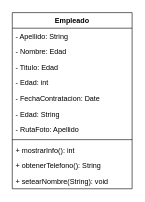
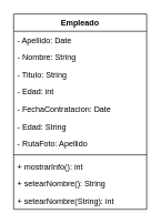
  <mxCell id="0" />
  <mxCell id="1" parent="0" />
  <mxCell id="2" value="Empleado" style="swimlane;fontStyle=1;align=center;verticalAlign=top;childLayout=stackLayout;horizontal=1;startSize=26;horizontalStack=0;resizeParent=1;resizeParentMax=0;resizeLast=0;collapsible=1;marginBottom=0;" vertex="1" parent="1"><mxGeometry x="20" y="20" width="200" height="294" as="geometry" /></mxCell>
- <mxCell id="3" value="- Apellido: String" style="text;strokeColor=none;fillColor=none;align=left;verticalAlign=top;spacingLeft=4;spacingRight=4;overflow=hidden;rotatable=0;points=[[0,0.5],[1,0.5]];portConstraint=eastwest;" vertex="1" parent="2"><mxGeometry y="26" width="200" height="26" as="geometry" /></mxCell>
- <mxCell id="4" value="- Nombre: Edad" style="text;strokeColor=none;fillColor=none;align=left;verticalAlign=top;spacingLeft=4;spacingRight=4;overflow=hidden;rotatable=0;points=[[0,0.5],[1,0.5]];portConstraint=eastwest;" vertex="1" parent="2"><mxGeometry y="52" width="200" height="26" as="geometry" /></mxCell>
- <mxCell id="5" value="- Titulo: Edad" style="text;strokeColor=none;fillColor=none;align=left;verticalAlign=top;spacingLeft=4;spacingRight=4;overflow=hidden;rotatable=0;points=[[0,0.5],[1,0.5]];portConstraint=eastwest;" vertex="1" parent="2"><mxGeometry y="78" width="200" height="26" as="geometry" /></mxCell>
+ <mxCell id="3" value="- Apellido: Date" style="text;strokeColor=none;fillColor=none;align=left;verticalAlign=top;spacingLeft=4;spacingRight=4;overflow=hidden;rotatable=0;points=[[0,0.5],[1,0.5]];portConstraint=eastwest;" vertex="1" parent="2"><mxGeometry y="26" width="200" height="26" as="geometry" /></mxCell>
+ <mxCell id="4" value="- Nombre: String" style="text;strokeColor=none;fillColor=none;align=left;verticalAlign=top;spacingLeft=4;spacingRight=4;overflow=hidden;rotatable=0;points=[[0,0.5],[1,0.5]];portConstraint=eastwest;" vertex="1" parent="2"><mxGeometry y="52" width="200" height="26" as="geometry" /></mxCell>
+ <mxCell id="5" value="- Titulo: String" style="text;strokeColor=none;fillColor=none;align=left;verticalAlign=top;spacingLeft=4;spacingRight=4;overflow=hidden;rotatable=0;points=[[0,0.5],[1,0.5]];portConstraint=eastwest;" vertex="1" parent="2"><mxGeometry y="78" width="200" height="26" as="geometry" /></mxCell>
  <mxCell id="6" value="- Edad: int" style="text;strokeColor=none;fillColor=none;align=left;verticalAlign=top;spacingLeft=4;spacingRight=4;overflow=hidden;rotatable=0;points=[[0,0.5],[1,0.5]];portConstraint=eastwest;" vertex="1" parent="2"><mxGeometry y="104" width="200" height="26" as="geometry" /></mxCell>
  <mxCell id="7" value="- FechaContratacion: Date" style="text;strokeColor=none;fillColor=none;align=left;verticalAlign=top;spacingLeft=4;spacingRight=4;overflow=hidden;rotatable=0;points=[[0,0.5],[1,0.5]];portConstraint=eastwest;" vertex="1" parent="2"><mxGeometry y="130" width="200" height="26" as="geometry" /></mxCell>
  <mxCell id="8" value="- Edad: String" style="text;strokeColor=none;fillColor=none;align=left;verticalAlign=top;spacingLeft=4;spacingRight=4;overflow=hidden;rotatable=0;points=[[0,0.5],[1,0.5]];portConstraint=eastwest;" vertex="1" parent="2"><mxGeometry y="156" width="200" height="26" as="geometry" /></mxCell>
  <mxCell id="9" value="- RutaFoto: Apellido" style="text;strokeColor=none;fillColor=none;align=left;verticalAlign=top;spacingLeft=4;spacingRight=4;overflow=hidden;rotatable=0;points=[[0,0.5],[1,0.5]];portConstraint=eastwest;" vertex="1" parent="2"><mxGeometry y="182" width="200" height="26" as="geometry" /></mxCell>
  <mxCell id="10" value="" style="line;strokeWidth=1;fillColor=none;align=left;verticalAlign=middle;spacingTop=-1;spacingLeft=3;spacingRight=3;rotatable=0;labelPosition=right;points=[];portConstraint=eastwest;" vertex="1" parent="2"><mxGeometry y="208" width="200" height="8" as="geometry" /></mxCell>
  <mxCell id="11" value="+ mostrarInfo(): int" style="text;strokeColor=none;fillColor=none;align=left;verticalAlign=top;spacingLeft=4;spacingRight=4;overflow=hidden;rotatable=0;points=[[0,0.5],[1,0.5]];portConstraint=eastwest;" vertex="1" parent="2"><mxGeometry y="216" width="200" height="26" as="geometry" /></mxCell>
- <mxCell id="12" value="+ obtenerTelefono(): String" style="text;strokeColor=none;fillColor=none;align=left;verticalAlign=top;spacingLeft=4;spacingRight=4;overflow=hidden;rotatable=0;points=[[0,0.5],[1,0.5]];portConstraint=eastwest;" vertex="1" parent="2"><mxGeometry y="242" width="200" height="26" as="geometry" /></mxCell>
- <mxCell id="13" value="+ setearNombre(String): void" style="text;strokeColor=none;fillColor=none;align=left;verticalAlign=top;spacingLeft=4;spacingRight=4;overflow=hidden;rotatable=0;points=[[0,0.5],[1,0.5]];portConstraint=eastwest;" vertex="1" parent="2"><mxGeometry y="268" width="200" height="26" as="geometry" /></mxCell>
+ <mxCell id="12" value="+ setearNombre(): String" style="text;strokeColor=none;fillColor=none;align=left;verticalAlign=top;spacingLeft=4;spacingRight=4;overflow=hidden;rotatable=0;points=[[0,0.5],[1,0.5]];portConstraint=eastwest;" vertex="1" parent="2"><mxGeometry y="242" width="200" height="26" as="geometry" /></mxCell>
+ <mxCell id="13" value="+ setearNombre(String): int" style="text;strokeColor=none;fillColor=none;align=left;verticalAlign=top;spacingLeft=4;spacingRight=4;overflow=hidden;rotatable=0;points=[[0,0.5],[1,0.5]];portConstraint=eastwest;" vertex="1" parent="2"><mxGeometry y="268" width="200" height="26" as="geometry" /></mxCell>
